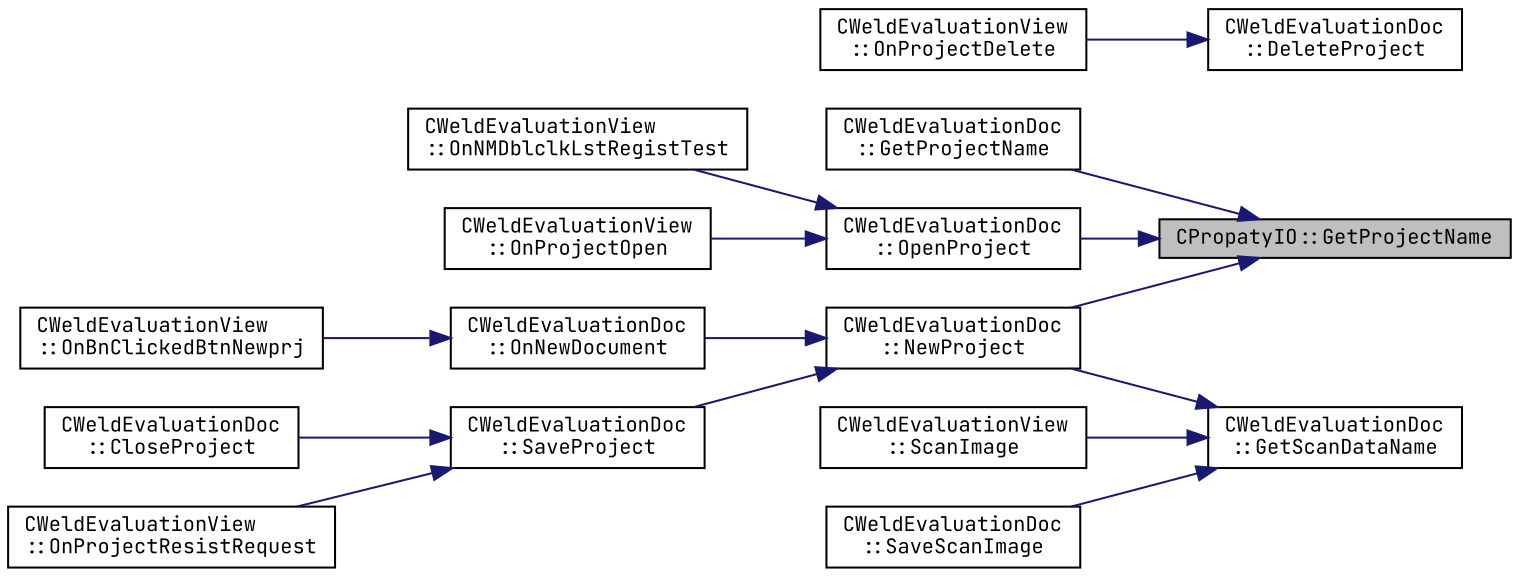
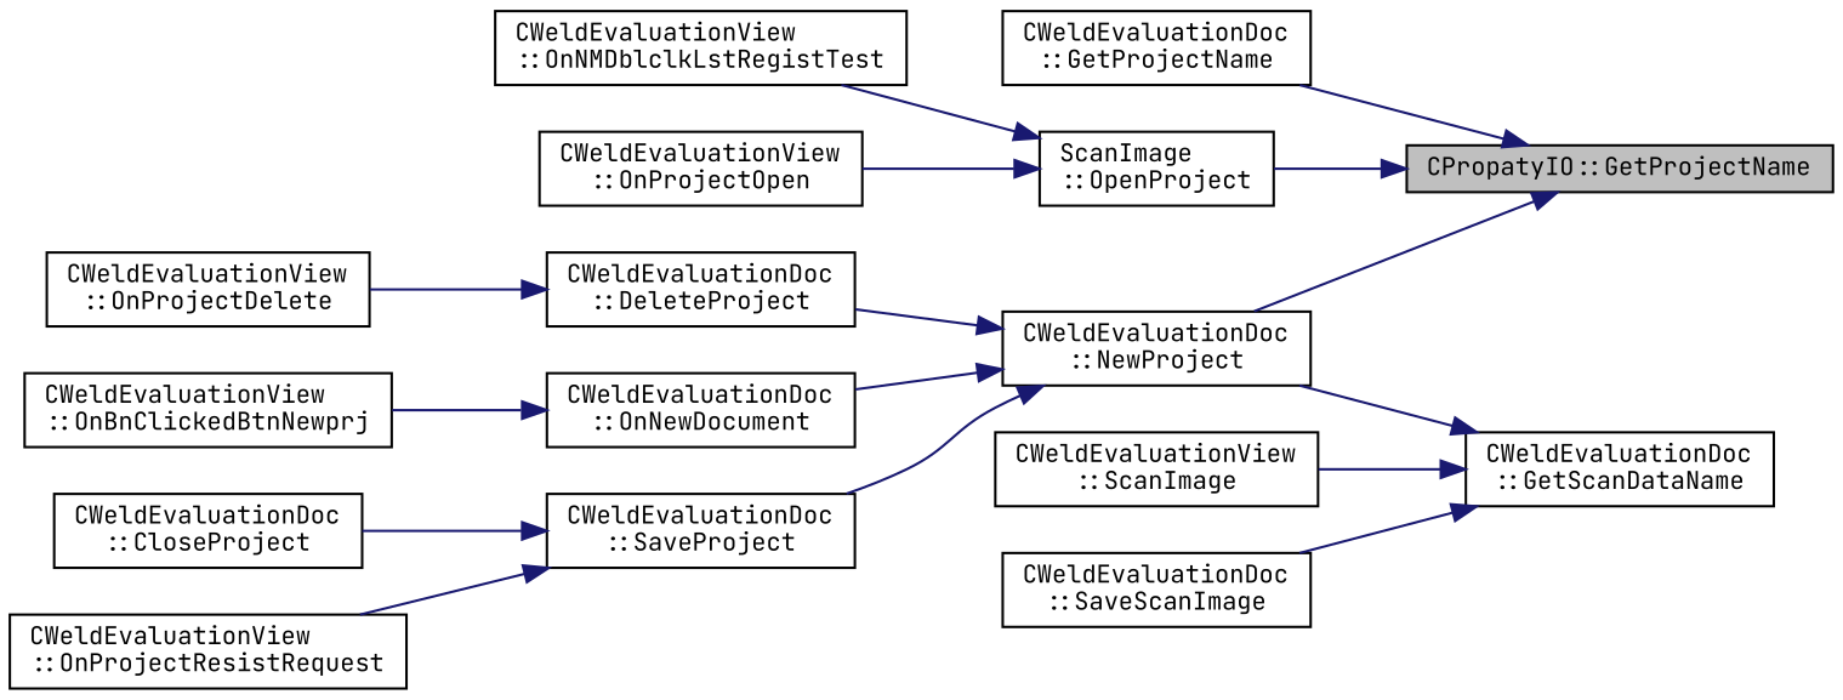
  digraph {
    fontname="JetBrains Mono"
    rankdir=RL
    node [color=black fillcolor=white fontname="JetBrains Mono" fontsize=10 shape=record style=filled]
    edge [color=midnightblue dir=back fontname="JetBrains Mono" fontsize=10 labelfontname=Helvetica labelfontsize=10 style=solid]
    n1 [fillcolor=grey75 fontcolor=black height=0.2 label="CPropatyIO::GetProjectName" width=0.4]
    n2 [height=0.2 label="CWeldEvaluationDoc\l::GetProjectName" width=0.4]
-   n3 [height=0.2 label="CWeldEvaluationDoc\l::OpenProject" width=0.4]
+   n3 [height=0.2 label="ScanImage\l::OpenProject" width=0.4]
    n4 [height=0.2 label="CWeldEvaluationDoc\l::NewProject" width=0.4]
    n5 [height=0.2 label="CWeldEvaluationDoc\l::GetScanDataName" width=0.4]
    n6 [height=0.2 label="CWeldEvaluationView\l::ScanImage" width=0.4]
    n7 [height=0.2 label="CWeldEvaluationDoc\l::SaveScanImage" width=0.4]
    n8 [height=0.2 label="CWeldEvaluationView\l::OnNMDblclkLstRegistTest" width=0.4]
    n9 [height=0.2 label="CWeldEvaluationView\l::OnProjectOpen" width=0.4]
    n10 [height=0.2 label="CWeldEvaluationDoc\l::DeleteProject" width=0.4]
    n11 [height=0.2 label="CWeldEvaluationDoc\l::OnNewDocument" width=0.4]
    n12 [height=0.2 label="CWeldEvaluationDoc\l::SaveProject" width=0.4]
    n13 [height=0.2 label="CWeldEvaluationView\l::OnProjectDelete" width=0.4]
    n14 [height=0.2 label="CWeldEvaluationView\l::OnBnClickedBtnNewprj" width=0.4]
    n15 [height=0.2 label="CWeldEvaluationDoc\l::CloseProject" width=0.4]
    n16 [height=0.2 label="CWeldEvaluationView\l::OnProjectResistRequest" width=0.4]
    n1 -> n2
    n1 -> n3
    n1 -> n4
    n3 -> n8
    n3 -> n9
+   n4 -> n10
    n4 -> n11
    n4 -> n12
    n5 -> n4
    n5 -> n6
    n5 -> n7
    n10 -> n13
    n11 -> n14
    n12 -> n15
    n12 -> n16
  }
